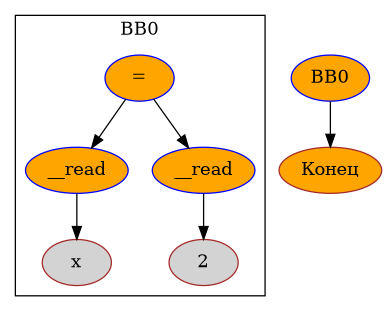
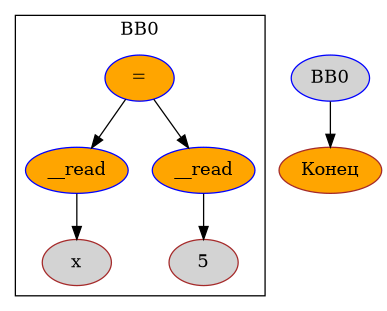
  digraph {
    rankdir=TB
    node [color=blue fillcolor=orange style=filled]
    n1 [label="="]
    n2 [label=__read]
    n3 [label=__read]
    n4 [color=brown fillcolor=lightgrey label=x]
-   n5 [color=brown fillcolor=lightgrey label=2]
-   n6 [label=BB0]
+   n5 [color=brown fillcolor=lightgrey label=5]
+   n6 [fillcolor=lightgrey label=BB0]
    n7 [color=brown label="Конец"]
    subgraph cluster_1 {
      label=BB0
      n1
      n2
      n3
      n4
      n5
    }
    n1 -> n2
    n1 -> n3
    n2 -> n4
    n3 -> n5
    n6 -> n7
  }
